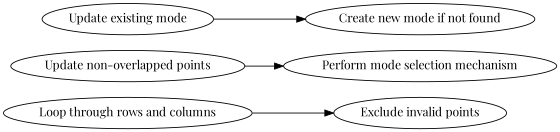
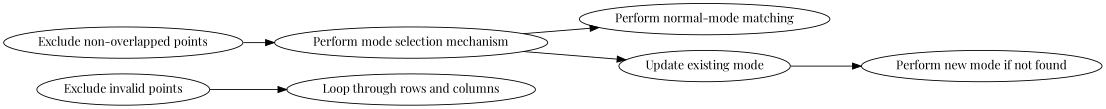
  digraph {
    fontname="Playfair Display"
    rankdir=LR
    node [fontname="Playfair Display"]
    edge [fontname="Playfair Display"]
    n1 [label="Loop through rows and columns"]
    n2 [label="Exclude invalid points"]
-   n3 [label="Update non-overlapped points"]
+   n3 [label="Exclude non-overlapped points"]
    n4 [label="Perform mode selection mechanism"]
+   n5 [label="Perform normal-mode matching"]
    n6 [label="Update existing mode"]
-   n7 [label="Create new mode if not found"]
-   n1 -> n2
+   n7 [label="Perform new mode if not found"]
+   n2 -> n1
    n3 -> n4
+   n4 -> n5
+   n4 -> n6
    n6 -> n7
  }
